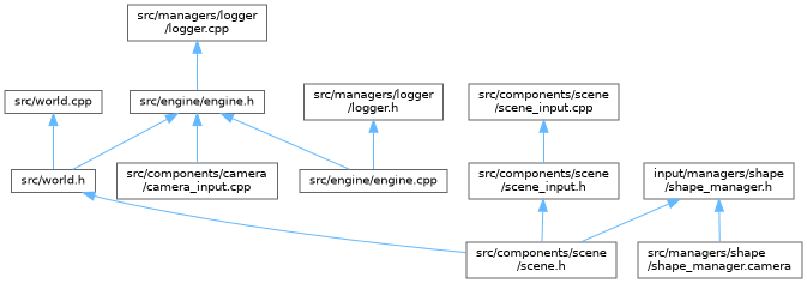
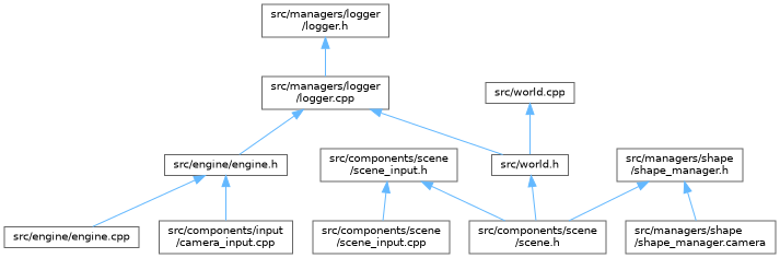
  digraph {
    node [color=grey40 fillcolor=white fontname=Helvetica fontsize=10 shape=box style=filled]
    edge [color=steelblue1 dir=back fontname=Helvetica fontsize=10 labelfontname=Helvetica labelfontsize=10 style=solid]
    n1 [height=0.2 label="src/managers/logger\l/logger.h" width=0.4]
    n2 [height=0.2 label="src/managers/logger\l/logger.cpp" width=0.4]
    n3 [height=0.2 label="src/engine/engine.h" width=0.4]
-   n4 [height=0.2 label="src/components/camera\l/camera_input.cpp" width=0.4]
+   n4 [height=0.2 label="src/components/input\l/camera_input.cpp" width=0.4]
    n5 [height=0.2 label="src/engine/engine.cpp" width=0.4]
    n6 [height=0.2 label="src/world.h" width=0.4]
    n7 [height=0.2 label="src/components/scene\l/scene.h" width=0.4]
    n8 [height=0.2 label="src/world.cpp" width=0.4]
    n9 [height=0.2 label="src/components/scene\l/scene_input.h" width=0.4]
    n10 [height=0.2 label="src/components/scene\l/scene_input.cpp" width=0.4]
-   n11 [height=0.2 label="input/managers/shape\l/shape_manager.h" width=0.4]
+   n11 [height=0.2 label="src/managers/shape\l/shape_manager.h" width=0.4]
    n12 [height=0.2 label="src/managers/shape\l/shape_manager.camera" width=0.4]
-   n1 -> n5
+   n1 -> n2
    n2 -> n3
    n3 -> n4
    n3 -> n5
-   n3 -> n6
+   n2 -> n6
    n6 -> n7
    n8 -> n6
    n9 -> n7
-   n10 -> n9
+   n9 -> n10
    n11 -> n7
    n11 -> n12
  }
